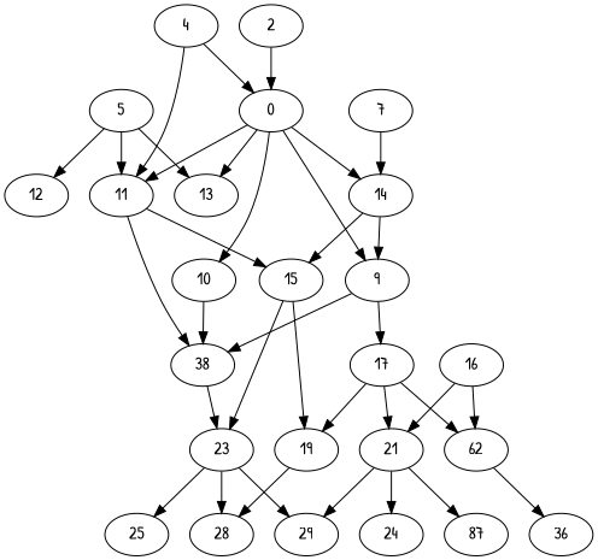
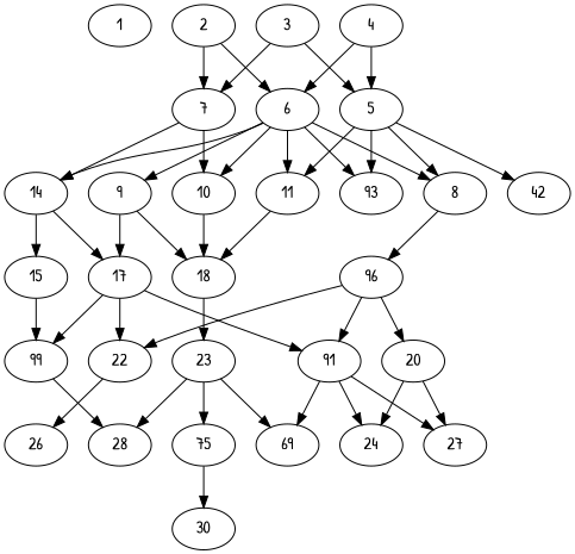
  digraph {
    fontname="Patrick Hand"
    node [alpha=0.03 compute_size=134217728000 fontname="Patrick Hand" result_size=0]
    edge [fontname="Patrick Hand"]
+   1 [alpha=0.14 compute_size=8589934592 ram=30506240 trans_size=367833]
    2 [alpha=0.20 compute_size=14103085056 ram=18973136 result_size=91136 trans_size=570643]
-   6 [compute_size=231928233984 ram=5360240 result_size=13312 trans_size=594332 label=0]
+   6 [compute_size=231928233984 ram=5360240 result_size=13312 trans_size=594332]
    7 [alpha=0.08 compute_size=22245730304 ram=33807296 result_size=9216 trans_size=681990]
+   8 [alpha=0.11 compute_size=368293445632 ram=41242592 result_size=9216 trans_size=1007912]
    11 [compute_size=123599314328 ram=11998784 result_size=9216 trans_size=868656]
-   13 [alpha=0.09 compute_size=15751323648 ram=31852640 trans_size=438005]
+   13 [alpha=0.09 compute_size=15751323648 ram=31852640 trans_size=438005 label=93]
    9 [alpha=0.01 compute_size=69897374856 ram=47111312 result_size=29696 trans_size=497914]
    10 [alpha=0.04 ram=34802048 result_size=1024 trans_size=768977]
    14 [alpha=0.17 compute_size=1061847040 ram=22679696 result_size=70656 trans_size=852288]
-   16 [alpha=0.10 compute_size=1073741824000 ram=12553184 result_size=1024 trans_size=728729]
-   18 [alpha=0.18 compute_size=18975760384 ram=50366432 result_size=9216 trans_size=576430 label=38]
+   16 [alpha=0.10 compute_size=1073741824000 ram=12553184 result_size=1024 trans_size=728729 label=96]
+   18 [alpha=0.18 compute_size=18975760384 ram=50366432 result_size=9216 trans_size=576430]
    15 [compute_size=670581031609 ram=18507440 result_size=9216 trans_size=756094]
    17 [alpha=0.12 compute_size=681424453632 ram=44938064 result_size=91136 trans_size=633110]
+   3 [alpha=0.12 compute_size=12607488000 ram=6483296 result_size=1024 trans_size=339285]
    5 [alpha=0.04 compute_size=549755813888 ram=15939776 result_size=91136 trans_size=741676]
-   12 [compute_size=80686395195 ram=22231424 trans_size=646985]
+   12 [compute_size=80686395195 ram=22231424 trans_size=646985 label=42]
    4 [alpha=0.00 compute_size=932474880 ram=22573568 result_size=29696 trans_size=473170]
-   21 [alpha=0.19 compute_size=5054566400 ram=5518640 result_size=1024 trans_size=149966]
-   22 [alpha=0.06 compute_size=71427986774 ram=5326976 result_size=29696 trans_size=323397 label=62]
+   20 [alpha=0.16 ram=34716512 result_size=1024 trans_size=6331]
+   21 [alpha=0.19 compute_size=5054566400 ram=5518640 result_size=1024 trans_size=149966 label=91]
+   22 [alpha=0.06 compute_size=71427986774 ram=5326976 result_size=29696 trans_size=323397]
    23 [alpha=0.07 compute_size=1323174993868 ram=50067056 result_size=1024 trans_size=63619]
-   19 [alpha=0.07 compute_size=22585817088 ram=28573760 result_size=54272 trans_size=233948]
+   19 [alpha=0.07 compute_size=22585817088 ram=28573760 result_size=54272 trans_size=233948 label=99]
    24 [alpha=0.02 ram=2589824 trans_size=102749]
-   27 [alpha=0.12 compute_size=452033055093 ram=31225376 trans_size=752929 label=87]
-   29 [alpha=0.01 compute_size=58480564471 ram=21564560 trans_size=235834]
-   26 [alpha=0.06 compute_size=735861800960 ram=32251808 trans_size=883425 label=36]
+   27 [alpha=0.12 compute_size=452033055093 ram=31225376 trans_size=752929]
+   29 [alpha=0.01 compute_size=58480564471 ram=21564560 trans_size=235834 label=69]
+   26 [alpha=0.06 compute_size=735861800960 ram=32251808 trans_size=883425]
    28 [alpha=0.02 compute_size=23780708352 ram=33026384 trans_size=620610]
-   25 [alpha=0.02 compute_size=28991029248 ram=9822368 result_size=29696 trans_size=50320]
+   25 [alpha=0.02 compute_size=28991029248 ram=9822368 result_size=29696 trans_size=50320 label=75]
+   30 [alpha=0.12 compute_size=71158933898 ram=30434960 trans_size=201948]
    2 -> 6
+   2 -> 7
+   6 -> 8
    6 -> 11
    6 -> 13
    6 -> 9
    6 -> 10
    6 -> 14
+   7 -> 10
    7 -> 14
+   8 -> 16
    11 -> 18
-   11 -> 15
    9 -> 18
    9 -> 17
    10 -> 18
    14 -> 15
-   14 -> 9
+   14 -> 17
+   16 -> 20
    16 -> 21
    16 -> 22
    18 -> 23
-   15 -> 23
    15 -> 19
    17 -> 21
    17 -> 22
    17 -> 19
+   3 -> 7
+   3 -> 5
+   5 -> 8
    5 -> 11
    5 -> 13
    5 -> 12
    4 -> 6
-   4 -> 11
+   4 -> 5
+   20 -> 24
+   20 -> 27
    21 -> 24
    21 -> 27
    21 -> 29
    22 -> 26
    23 -> 29
    23 -> 28
    23 -> 25
    19 -> 28
+   25 -> 30
  }
